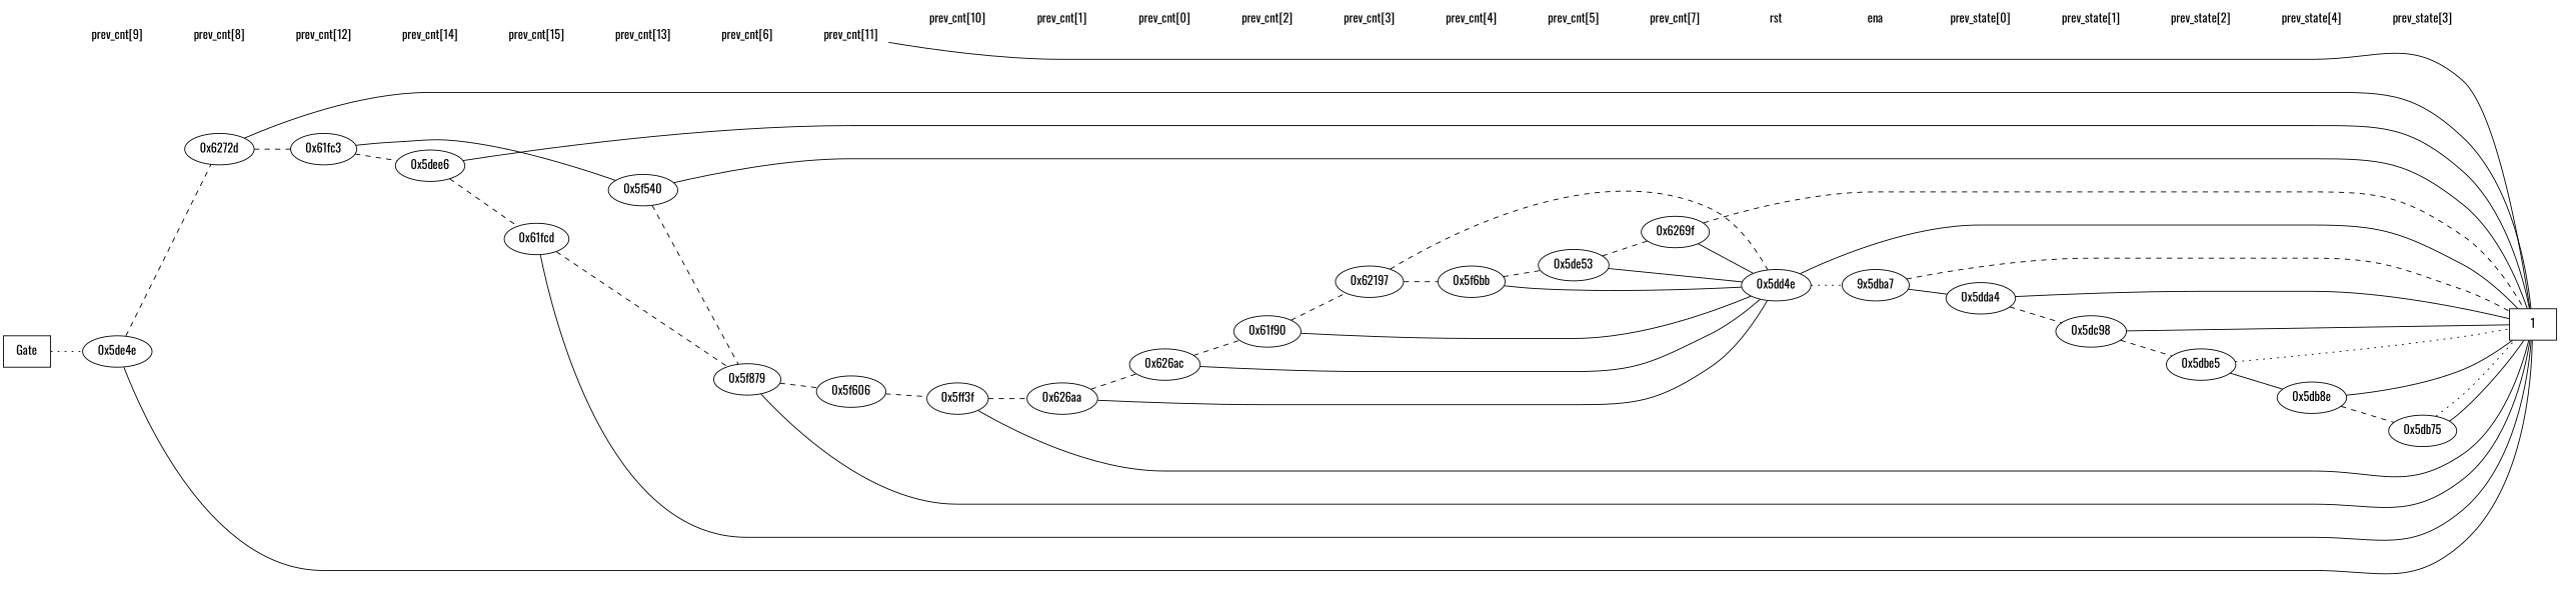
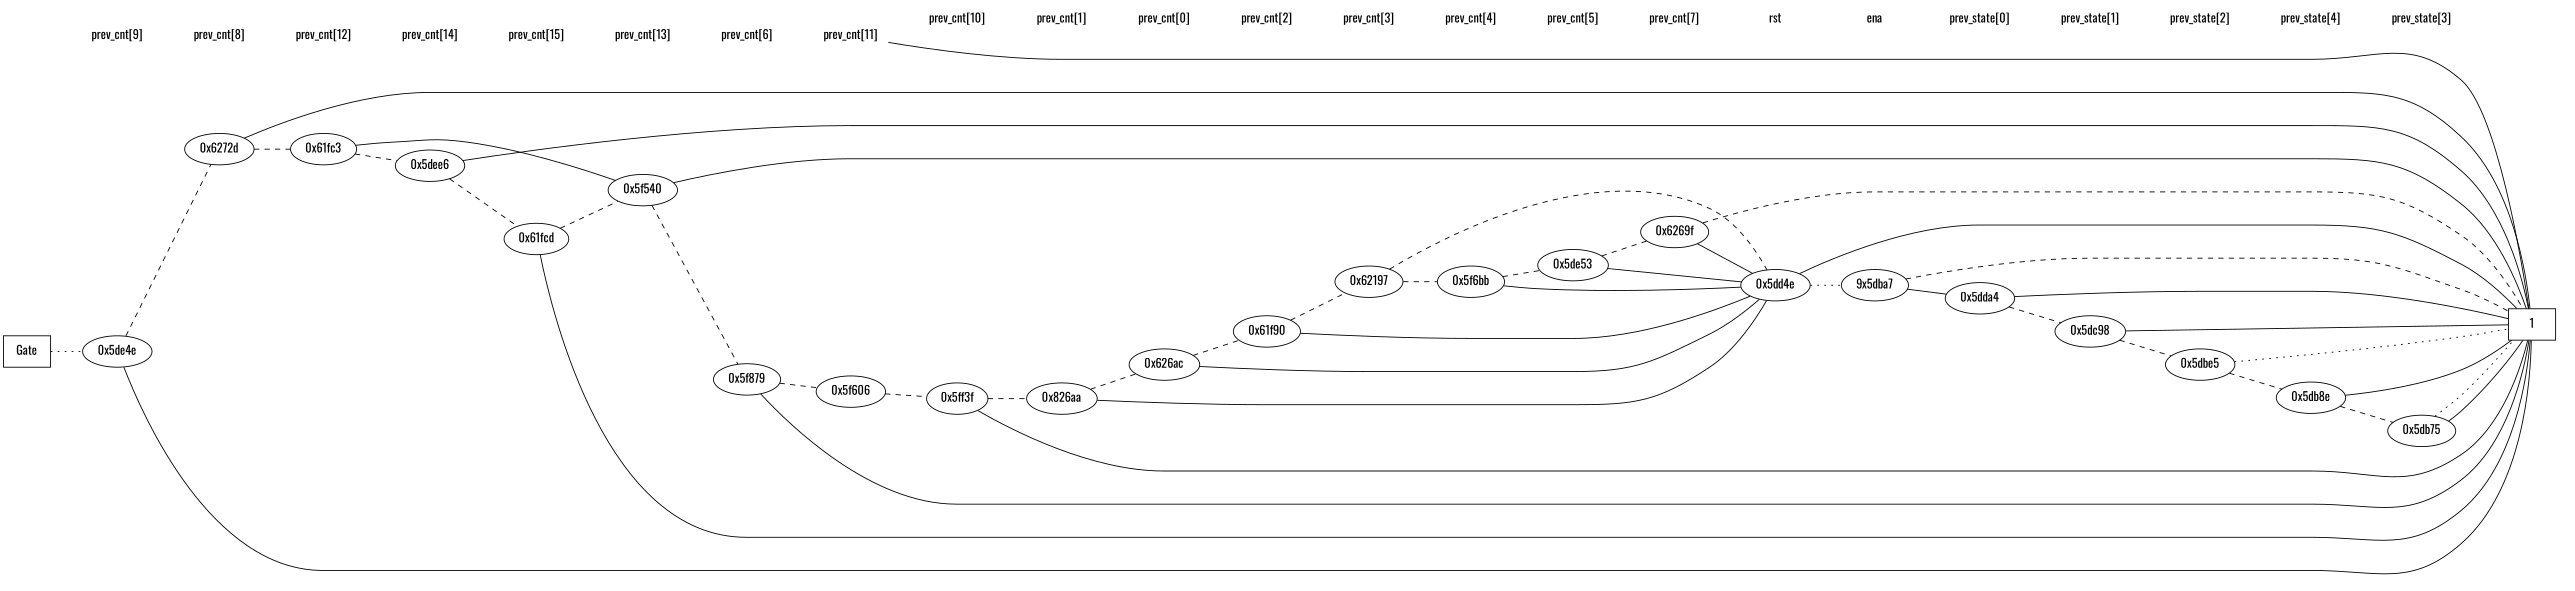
  digraph {
    fontname=Oswald
    rankdir=LR
    node [fontname=Oswald shape=plaintext]
    edge [dir=none fontname=Oswald style=invis]
    "CONST NODES" [style=invis]
    " prev_cnt[9] "
    " prev_cnt[8] "
    " prev_cnt[12] "
    " prev_cnt[14] "
    " prev_cnt[15] "
    " prev_cnt[13] "
    " prev_cnt[6] "
    " prev_cnt[11] "
    " prev_cnt[10] "
    " prev_cnt[1] "
    " prev_cnt[0] "
    " prev_cnt[2] "
    " prev_cnt[3] "
    " prev_cnt[4] "
    " prev_cnt[5] "
    " prev_cnt[7] "
    " rst "
    " ena "
    " prev_state[0] "
    " prev_state[1] "
    " prev_state[2] "
    " prev_state[4] "
    " prev_state[3] "
    "  Gate  " [shape=box]
    "0x5de4e" [shape=""]
    "0x6272d" [shape=""]
    "0x61fc3" [shape=""]
    "0x5dee6" [shape=""]
    "0x61fcd" [shape=""]
    "0x5f540" [shape=""]
    "0x5f879" [shape=""]
    "0x5f606" [shape=""]
    "0x5ff3f" [shape=""]
-   "0x626aa" [shape=""]
+   "0x626aa" [label="0x826aa" shape=""]
    "0x626ac" [shape=""]
    "0x61f90" [shape=""]
    "0x62197" [shape=""]
    "0x5f6bb" [shape=""]
    "0x5de53" [shape=""]
    "0x6269f" [shape=""]
    "0x5dd4e" [shape=""]
    n43 [label="9x5dba7" shape=""]
    "0x5dda4" [shape=""]
    "0x5dc98" [shape=""]
    "0x5dbe5" [shape=""]
    "0x5db8e" [shape=""]
    "0x5db75" [shape=""]
    n49 [label=1 shape=box]
    subgraph sub_1 {
      "CONST NODES"
      " prev_cnt[9] "
      " prev_cnt[8] "
      " prev_cnt[12] "
      " prev_cnt[14] "
      " prev_cnt[15] "
      " prev_cnt[13] "
      " prev_cnt[6] "
      " prev_cnt[11] "
      " prev_cnt[10] "
      " prev_cnt[1] "
      " prev_cnt[0] "
      " prev_cnt[2] "
      " prev_cnt[3] "
      " prev_cnt[4] "
      " prev_cnt[5] "
      " prev_cnt[7] "
      " rst "
      " ena "
      " prev_state[0] "
      " prev_state[1] "
      " prev_state[2] "
      " prev_state[4] "
      " prev_state[3] "
    }
    subgraph sub_2 {
      rank=same
      "  Gate  "
    }
    subgraph sub_3 {
      rank=same
      " prev_cnt[9] "
      "0x5de4e"
    }
    subgraph sub_4 {
      rank=same
      " prev_cnt[8] "
      "0x6272d"
    }
    subgraph sub_5 {
      rank=same
      " prev_cnt[12] "
      "0x61fc3"
    }
    subgraph sub_6 {
      rank=same
      " prev_cnt[14] "
      "0x5dee6"
    }
    subgraph sub_7 {
      rank=same
      " prev_cnt[15] "
      "0x61fcd"
    }
    subgraph sub_8 {
      rank=same
      " prev_cnt[13] "
      "0x5f540"
    }
    subgraph sub_9 {
      rank=same
      " prev_cnt[6] "
      "0x5f879"
    }
    subgraph sub_10 {
      rank=same
      " prev_cnt[11] "
      "0x5f606"
    }
    subgraph sub_11 {
      rank=same
      " prev_cnt[10] "
      "0x5ff3f"
    }
    subgraph sub_12 {
      rank=same
      " prev_cnt[1] "
      "0x626aa"
    }
    subgraph sub_13 {
      rank=same
      " prev_cnt[0] "
      "0x626ac"
    }
    subgraph sub_14 {
      rank=same
      " prev_cnt[2] "
      "0x61f90"
    }
    subgraph sub_15 {
      rank=same
      " prev_cnt[3] "
      "0x62197"
    }
    subgraph sub_16 {
      rank=same
      " prev_cnt[4] "
      "0x5f6bb"
    }
    subgraph sub_17 {
      rank=same
      " prev_cnt[5] "
      "0x5de53"
    }
    subgraph sub_18 {
      rank=same
      " prev_cnt[7] "
      "0x6269f"
    }
    subgraph sub_19 {
      rank=same
      " rst "
      "0x5dd4e"
    }
    subgraph sub_20 {
      rank=same
      " ena "
      n43
    }
    subgraph sub_21 {
      rank=same
      " prev_state[0] "
      "0x5dda4"
    }
    subgraph sub_22 {
      rank=same
      " prev_state[1] "
      "0x5dc98"
    }
    subgraph sub_23 {
      rank=same
      " prev_state[2] "
      "0x5dbe5"
    }
    subgraph sub_24 {
      rank=same
      " prev_state[4] "
      "0x5db8e"
    }
    subgraph sub_25 {
      rank=same
      " prev_state[3] "
      "0x5db75"
    }
    subgraph sub_26 {
      rank=same
      "CONST NODES"
      subgraph sub_27 {
        rank=same
        n49
      }
    }
    " prev_cnt[9] " -> " prev_cnt[8] "
    " prev_cnt[8] " -> " prev_cnt[12] "
    " prev_cnt[12] " -> " prev_cnt[14] "
    " prev_cnt[14] " -> " prev_cnt[15] "
    " prev_cnt[15] " -> " prev_cnt[13] "
    " prev_cnt[13] " -> " prev_cnt[6] "
    " prev_cnt[6] " -> " prev_cnt[11] "
    " prev_cnt[11] " -> " prev_cnt[10] "
    " prev_cnt[11] " -> n49 [style=""]
    " prev_cnt[10] " -> " prev_cnt[1] "
    " prev_cnt[1] " -> " prev_cnt[0] "
    " prev_cnt[0] " -> " prev_cnt[2] "
    " prev_cnt[2] " -> " prev_cnt[3] "
    " prev_cnt[3] " -> " prev_cnt[4] "
    " prev_cnt[4] " -> " prev_cnt[5] "
    " prev_cnt[5] " -> " prev_cnt[7] "
    " prev_cnt[7] " -> " rst "
    " rst " -> " ena "
    " ena " -> " prev_state[0] "
    " prev_state[0] " -> " prev_state[1] "
    " prev_state[1] " -> " prev_state[2] "
    " prev_state[2] " -> " prev_state[4] "
    " prev_state[4] " -> " prev_state[3] "
    " prev_state[3] " -> "CONST NODES"
    "  Gate  " -> "0x5de4e" [style=dotted]
    "0x5de4e" -> "0x6272d" [style=dashed]
    "0x5de4e" -> n49 [style=""]
    "0x6272d" -> "0x61fc3" [style=dashed]
    "0x6272d" -> n49 [style=""]
    "0x61fc3" -> "0x5dee6" [style=dashed]
    "0x61fc3" -> "0x5f540" [style=""]
    "0x5dee6" -> "0x61fcd" [style=dashed]
    "0x5dee6" -> n49 [style=""]
-   "0x61fcd" -> "0x5f879" [style=dashed]
+   "0x61fcd" -> "0x5f540" [style=dashed]
    "0x61fcd" -> n49 [style=""]
    "0x5f540" -> "0x5f879" [style=dashed]
    "0x5f540" -> n49 [style=""]
    "0x5f879" -> "0x5f606" [style=dashed]
    "0x5f879" -> n49 [style=""]
    "0x5f606" -> "0x5ff3f" [style=dashed]
    "0x5ff3f" -> "0x626aa" [style=dashed]
    "0x5ff3f" -> n49 [style=""]
    "0x626aa" -> "0x626ac" [style=dashed]
    "0x626aa" -> "0x5dd4e" [style=""]
    "0x626ac" -> "0x61f90" [style=dashed]
    "0x626ac" -> "0x5dd4e" [style=""]
    "0x61f90" -> "0x62197" [style=dashed]
    "0x61f90" -> "0x5dd4e" [style=""]
    "0x62197" -> "0x5f6bb" [style=dashed]
    "0x62197" -> "0x5dd4e" [style=dashed]
    "0x5f6bb" -> "0x5de53" [style=dashed]
    "0x5f6bb" -> "0x5dd4e" [style=""]
    "0x5de53" -> "0x6269f" [style=dashed]
    "0x5de53" -> "0x5dd4e" [style=""]
    "0x6269f" -> "0x5dd4e" [style=""]
    "0x6269f" -> n49 [style=dashed]
    "0x5dd4e" -> n43 [style=dotted]
    "0x5dd4e" -> n49 [style=""]
    n43 -> "0x5dda4" [style=""]
    n43 -> n49 [style=dashed]
    "0x5dda4" -> "0x5dc98" [style=dashed]
    "0x5dda4" -> n49 [style=""]
    "0x5dc98" -> "0x5dbe5" [style=dashed]
    "0x5dc98" -> n49 [style=""]
-   "0x5dbe5" -> "0x5db8e" [style=""]
+   "0x5dbe5" -> "0x5db8e" [style=dashed]
    "0x5dbe5" -> n49 [style=dotted]
    "0x5db8e" -> "0x5db75" [style=dashed]
    "0x5db8e" -> n49 [style=""]
    "0x5db75" -> n49 [style=""]
    "0x5db75" -> n49 [style=dotted]
  }
